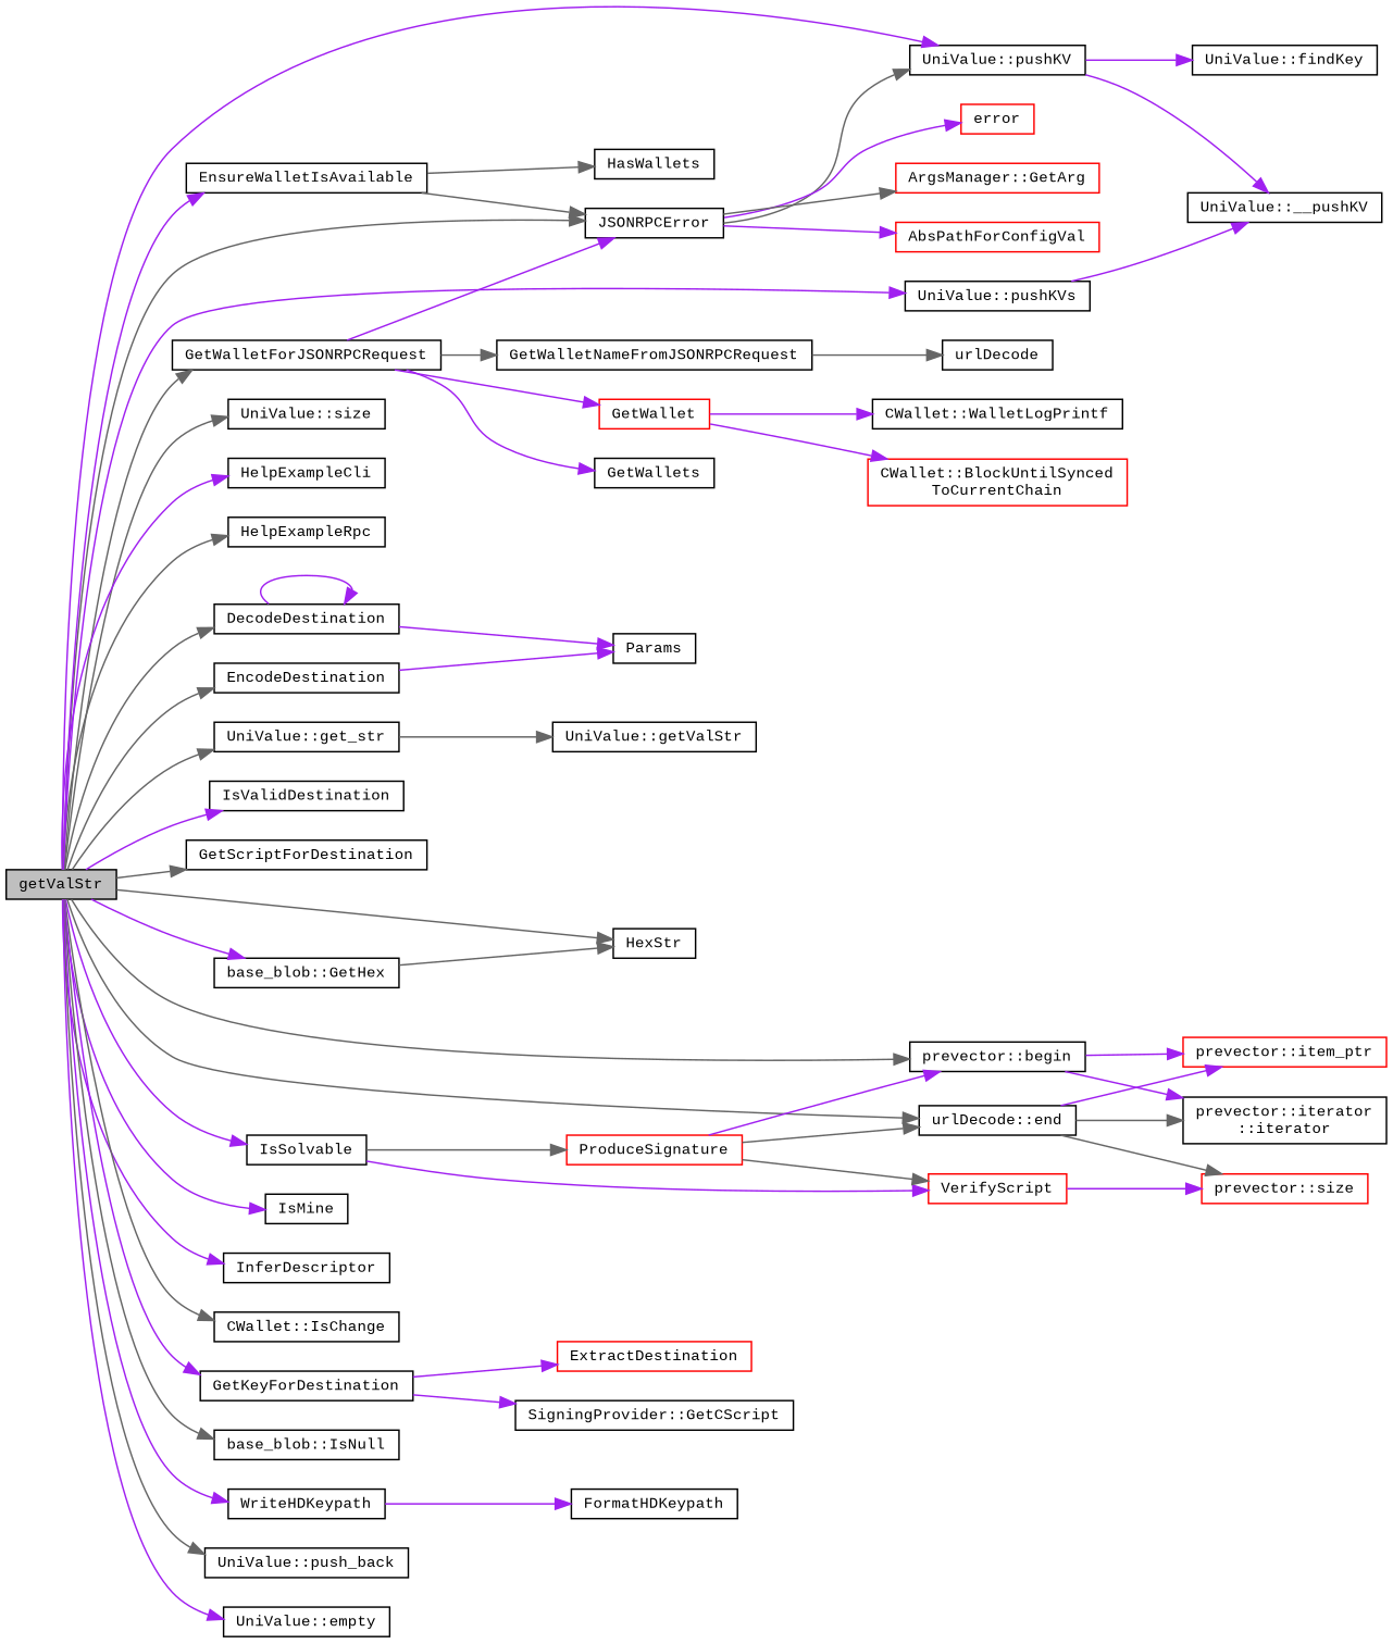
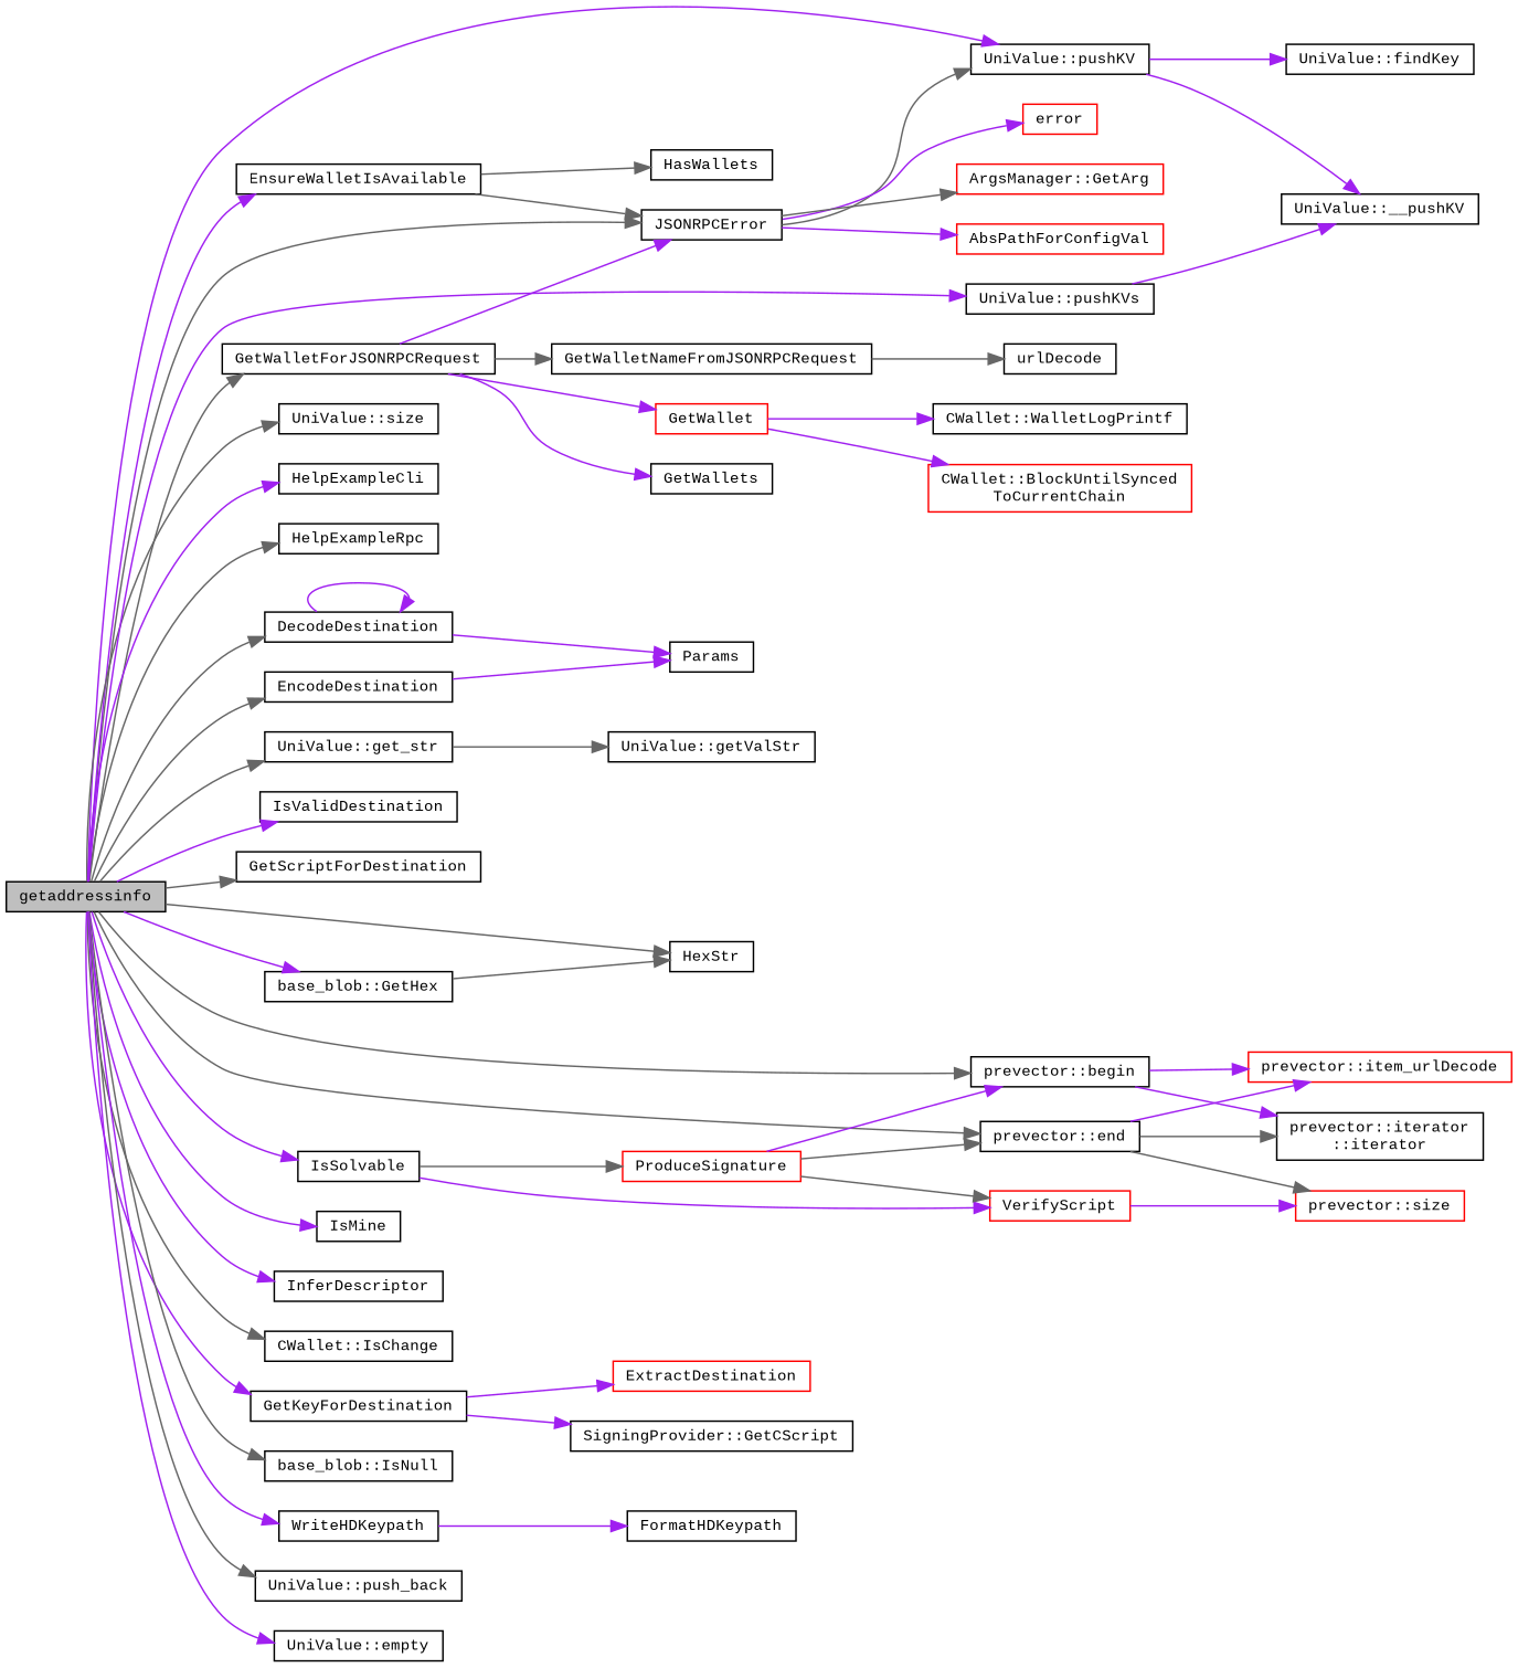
  digraph {
    fontname="Liberation Mono"
    rankdir=LR
    node [color=black fillcolor=white fontname="Liberation Mono" fontsize=10 shape=record style=filled]
    edge [color=purple fontname="Liberation Mono" fontsize=10 labelfontname=Helvetica labelfontsize=10 style=solid]
-   n1 [fillcolor=grey75 fontcolor=black height=0.2 label=getValStr width=0.4]
+   n1 [fillcolor=grey75 fontcolor=black height=0.2 label=getaddressinfo width=0.4]
    n2 [height=0.2 label=GetWalletForJSONRPCRequest width=0.4]
    n3 [height=0.2 label=JSONRPCError width=0.4]
    n4 [height=0.2 label="UniValue::pushKV" width=0.4]
    n5 [height=0.2 label=EnsureWalletIsAvailable width=0.4]
    n6 [height=0.2 label="UniValue::size" width=0.4]
    n7 [height=0.2 label=HelpExampleCli width=0.4]
    n8 [height=0.2 label=HelpExampleRpc width=0.4]
    n9 [height=0.2 label=DecodeDestination width=0.4]
    n10 [height=0.2 label="UniValue::get_str" width=0.4]
    n11 [height=0.2 label=IsValidDestination width=0.4]
    n12 [height=0.2 label=EncodeDestination width=0.4]
    n13 [height=0.2 label=GetScriptForDestination width=0.4]
    n14 [height=0.2 label=HexStr width=0.4]
    n15 [height=0.2 label="prevector::begin" width=0.4]
-   n16 [height=0.2 label="urlDecode::end" width=0.4]
+   n16 [height=0.2 label="prevector::end" width=0.4]
    n17 [height=0.2 label=IsMine width=0.4]
    n18 [height=0.2 label=IsSolvable width=0.4]
    n19 [height=0.2 label=InferDescriptor width=0.4]
    n20 [height=0.2 label="UniValue::pushKVs" width=0.4]
    n21 [height=0.2 label="CWallet::IsChange" width=0.4]
    n22 [height=0.2 label=GetKeyForDestination width=0.4]
    n23 [height=0.2 label="base_blob::IsNull" width=0.4]
    n24 [height=0.2 label=WriteHDKeypath width=0.4]
    n25 [height=0.2 label="base_blob::GetHex" width=0.4]
    n26 [height=0.2 label="UniValue::push_back" width=0.4]
    n27 [height=0.2 label="UniValue::empty" width=0.4]
    n28 [height=0.2 label=GetWalletNameFromJSONRPCRequest width=0.4]
    n29 [color=red height=0.2 label=GetWallet width=0.4]
    n30 [height=0.2 label=GetWallets width=0.4]
    n31 [color=red height=0.2 label=error width=0.4]
    n32 [color=red height=0.2 label="ArgsManager::GetArg" width=0.4]
    n33 [color=red height=0.2 label=AbsPathForConfigVal width=0.4]
    n34 [height=0.2 label="UniValue::findKey" width=0.4]
    n35 [height=0.2 label="UniValue::__pushKV" width=0.4]
    n36 [height=0.2 label=HasWallets width=0.4]
    n37 [height=0.2 label=Params width=0.4]
    n38 [height=0.2 label="UniValue::getValStr" width=0.4]
    n39 [height=0.2 label="prevector::iterator\l::iterator" width=0.4]
-   n40 [color=red height=0.2 label="prevector::item_ptr" width=0.4]
+   n40 [color=red height=0.2 label="prevector::item_urlDecode" width=0.4]
    n41 [color=red height=0.2 label="prevector::size" width=0.4]
    n42 [color=red height=0.2 label=ProduceSignature width=0.4]
    n43 [color=red height=0.2 label=VerifyScript width=0.4]
    n44 [height=0.2 label="SigningProvider::GetCScript" width=0.4]
    n45 [color=red height=0.2 label=ExtractDestination width=0.4]
    n46 [height=0.2 label=FormatHDKeypath width=0.4]
    n47 [height=0.2 label=urlDecode width=0.4]
    n48 [height=0.2 label="CWallet::WalletLogPrintf" width=0.4]
    n49 [color=red height=0.2 label="CWallet::BlockUntilSynced\lToCurrentChain" width=0.4]
    n1 -> n2 [color=gray40]
    n1 -> n3 [color=gray40]
    n1 -> n4
    n1 -> n5
    n1 -> n6 [color=gray40]
    n1 -> n7
    n1 -> n8 [color=gray40]
    n1 -> n9 [color=gray40]
    n1 -> n10 [color=gray40]
    n1 -> n11
    n1 -> n12 [color=gray40]
    n1 -> n13 [color=gray40]
    n1 -> n14 [color=gray40]
    n1 -> n15 [color=gray40]
    n1 -> n16 [color=gray40]
    n1 -> n17
    n1 -> n18
    n1 -> n19
    n1 -> n20
    n1 -> n21 [color=gray40]
    n1 -> n22
    n1 -> n23 [color=gray40]
    n1 -> n24
    n1 -> n25
    n1 -> n26 [color=gray40]
    n1 -> n27
    n2 -> n3
    n2 -> n28 [color=gray40]
    n2 -> n29
    n2 -> n30
    n3 -> n4 [color=gray40]
    n3 -> n31
    n3 -> n32 [color=gray40]
    n3 -> n33
    n4 -> n34
    n4 -> n35
    n5 -> n3 [color=gray40]
    n5 -> n36 [color=gray40]
    n9 -> n9
    n9 -> n37
    n10 -> n38 [color=gray40]
    n12 -> n37
    n15 -> n39
    n15 -> n40
    n16 -> n39 [color=gray40]
    n16 -> n40
    n16 -> n41 [color=gray40]
    n18 -> n42 [color=gray40]
    n18 -> n43
    n20 -> n35
    n22 -> n44
    n22 -> n45
    n24 -> n46
    n25 -> n14 [color=gray40]
    n28 -> n47 [color=gray40]
    n29 -> n48
    n29 -> n49
    n42 -> n15
    n42 -> n16 [color=gray40]
    n42 -> n43 [color=gray40]
    n43 -> n41
  }
